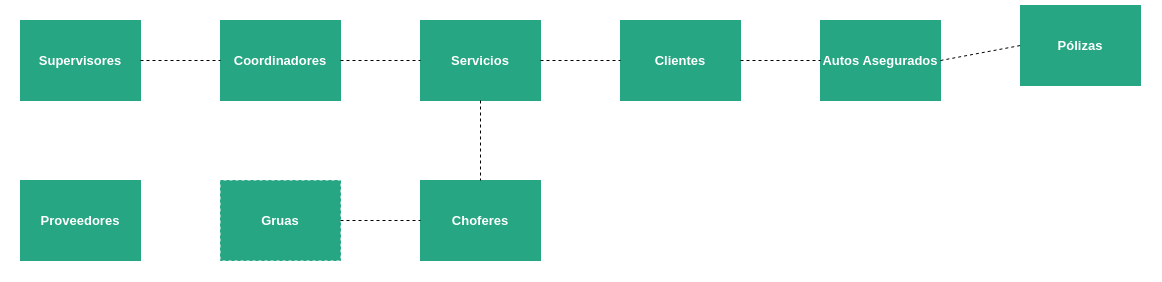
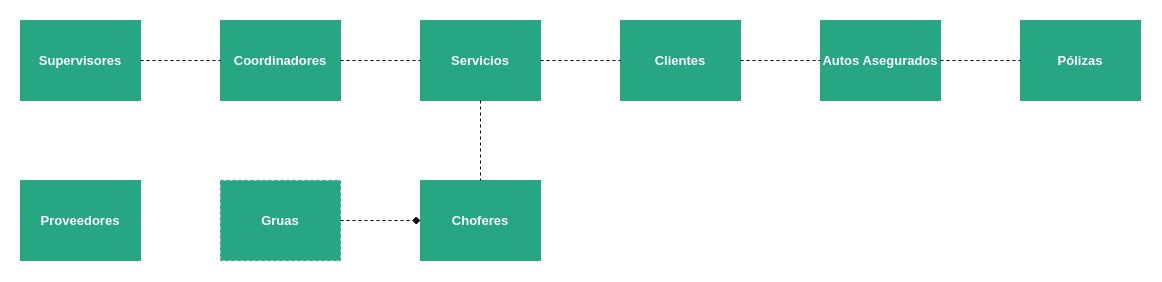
  <mxCell id="0" />
  <mxCell id="1" parent="0" />
  <mxCell id="2" value="Supervisores" style="rounded=0;whiteSpace=wrap;html=1;fillColor=#26A682;strokeColor=light-dark(#26a682, #446e2c);fontStyle=1;fontSize=13;fontColor=#FFFFFF;" parent="1" vertex="1"><mxGeometry x="20" y="20" width="120" height="80" as="geometry" /></mxCell>
  <mxCell id="3" value="Coordinadores" style="rounded=0;whiteSpace=wrap;html=1;fillColor=#26A682;strokeColor=light-dark(#26a682, #446e2c);fontStyle=1;fontSize=13;fontColor=#FFFFFF;" parent="1" vertex="1"><mxGeometry x="220" y="20" width="120" height="80" as="geometry" /></mxCell>
  <mxCell id="4" value="Proveedores" style="rounded=0;whiteSpace=wrap;html=1;fillColor=#26A682;strokeColor=light-dark(#26a682, #446e2c);fontStyle=1;fontSize=13;fontColor=#FFFFFF;" parent="1" vertex="1"><mxGeometry x="20" y="180" width="120" height="80" as="geometry" /></mxCell>
  <mxCell id="5" value="Gruas" style="rounded=0;whiteSpace=wrap;html=1;fillColor=#26A682;strokeColor=light-dark(#26a682, #446e2c);fontStyle=1;fontSize=13;fontColor=#FFFFFF;dashed=1;" parent="1" vertex="1"><mxGeometry x="220" y="180" width="120" height="80" as="geometry" /></mxCell>
  <mxCell id="6" value="Servicios" style="rounded=0;whiteSpace=wrap;html=1;fillColor=#26A682;strokeColor=light-dark(#26a682, #446e2c);fontStyle=1;fontSize=13;fontColor=#FFFFFF;" parent="1" vertex="1"><mxGeometry x="420" y="20" width="120" height="80" as="geometry" /></mxCell>
  <mxCell id="7" value="Choferes" style="rounded=0;whiteSpace=wrap;html=1;fillColor=#26A682;strokeColor=light-dark(#26a682, #446e2c);fontStyle=1;fontSize=13;fontColor=#FFFFFF;" parent="1" vertex="1"><mxGeometry x="420" y="180" width="120" height="80" as="geometry" /></mxCell>
  <mxCell id="8" value="Clientes" style="rounded=0;whiteSpace=wrap;html=1;fillColor=#26A682;strokeColor=light-dark(#26a682, #446e2c);fontStyle=1;fontSize=13;fontColor=#FFFFFF;" parent="1" vertex="1"><mxGeometry x="620" y="20" width="120" height="80" as="geometry" /></mxCell>
  <mxCell id="9" value="Autos Asegurados" style="rounded=0;whiteSpace=wrap;html=1;fillColor=#26A682;strokeColor=light-dark(#26a682, #446e2c);fontStyle=1;fontSize=13;fontColor=#FFFFFF;" parent="1" vertex="1"><mxGeometry x="820" y="20" width="120" height="80" as="geometry" /></mxCell>
- <mxCell id="10" value="Pólizas" style="rounded=0;whiteSpace=wrap;html=1;fillColor=#26A682;strokeColor=light-dark(#26a682, #446e2c);fontStyle=1;fontSize=13;fontColor=#FFFFFF;" parent="1" vertex="1"><mxGeometry x="1020" y="5" width="120" height="80" as="geometry" /></mxCell>
- <mxCell id="11" value="" style="endArrow=none;dashed=1;html=1;rounded=0;exitX=1;exitY=0.5;exitDx=0;exitDy=0;entryX=0;entryY=0.5;entryDx=0;entryDy=0;" parent="1" source="5" target="7" edge="1"><mxGeometry width="50" height="50" relative="1" as="geometry"><mxPoint x="150" y="230" as="sourcePoint" /><mxPoint x="230" y="230" as="targetPoint" /></mxGeometry></mxCell>
+ <mxCell id="10" value="Pólizas" style="rounded=0;whiteSpace=wrap;html=1;fillColor=#26A682;strokeColor=light-dark(#26a682, #446e2c);fontStyle=1;fontSize=13;fontColor=#FFFFFF;" parent="1" vertex="1"><mxGeometry x="1020" y="20" width="120" height="80" as="geometry" /></mxCell>
+ <mxCell id="11" value="" style="endArrow=diamond;dashed=1;html=1;rounded=0;exitX=1;exitY=0.5;exitDx=0;exitDy=0;entryX=0;entryY=0.5;entryDx=0;entryDy=0;" parent="1" source="5" target="7" edge="1"><mxGeometry width="50" height="50" relative="1" as="geometry"><mxPoint x="150" y="230" as="sourcePoint" /><mxPoint x="230" y="230" as="targetPoint" /></mxGeometry></mxCell>
  <mxCell id="12" value="" style="endArrow=none;dashed=1;html=1;rounded=0;exitX=1;exitY=0.5;exitDx=0;exitDy=0;entryX=0;entryY=0.5;entryDx=0;entryDy=0;" parent="1" source="3" target="6" edge="1"><mxGeometry width="50" height="50" relative="1" as="geometry"><mxPoint x="340" y="59.5" as="sourcePoint" /><mxPoint x="420" y="59.5" as="targetPoint" /></mxGeometry></mxCell>
  <mxCell id="13" value="" style="endArrow=none;dashed=1;html=1;rounded=0;exitX=1;exitY=0.5;exitDx=0;exitDy=0;entryX=0;entryY=0.5;entryDx=0;entryDy=0;" parent="1" source="8" target="9" edge="1"><mxGeometry width="50" height="50" relative="1" as="geometry"><mxPoint x="740" y="59.5" as="sourcePoint" /><mxPoint x="820" y="59.5" as="targetPoint" /></mxGeometry></mxCell>
  <mxCell id="14" value="" style="endArrow=none;dashed=1;html=1;rounded=0;exitX=1;exitY=0.5;exitDx=0;exitDy=0;entryX=0;entryY=0.5;entryDx=0;entryDy=0;" parent="1" source="6" target="8" edge="1"><mxGeometry width="50" height="50" relative="1" as="geometry"><mxPoint x="540" y="59.5" as="sourcePoint" /><mxPoint x="620" y="59.5" as="targetPoint" /></mxGeometry></mxCell>
  <mxCell id="15" value="" style="endArrow=none;dashed=1;html=1;rounded=0;entryX=0;entryY=0.5;entryDx=0;entryDy=0;exitX=1;exitY=0.5;exitDx=0;exitDy=0;" parent="1" source="9" target="10" edge="1"><mxGeometry width="50" height="50" relative="1" as="geometry"><mxPoint x="950" y="60" as="sourcePoint" /><mxPoint x="1020" y="59.5" as="targetPoint" /></mxGeometry></mxCell>
  <mxCell id="16" value="" style="endArrow=none;dashed=1;html=1;rounded=0;exitX=0.5;exitY=1;exitDx=0;exitDy=0;entryX=0.5;entryY=0;entryDx=0;entryDy=0;" parent="1" source="6" target="7" edge="1"><mxGeometry width="50" height="50" relative="1" as="geometry"><mxPoint x="350" y="230" as="sourcePoint" /><mxPoint x="430" y="230" as="targetPoint" /></mxGeometry></mxCell>
  <mxCell id="17" value="" style="endArrow=none;dashed=1;html=1;rounded=0;exitX=1;exitY=0.5;exitDx=0;exitDy=0;entryX=0;entryY=0.5;entryDx=0;entryDy=0;" parent="1" source="2" target="3" edge="1"><mxGeometry width="50" height="50" relative="1" as="geometry"><mxPoint x="350" y="70" as="sourcePoint" /><mxPoint x="430" y="70" as="targetPoint" /></mxGeometry></mxCell>
